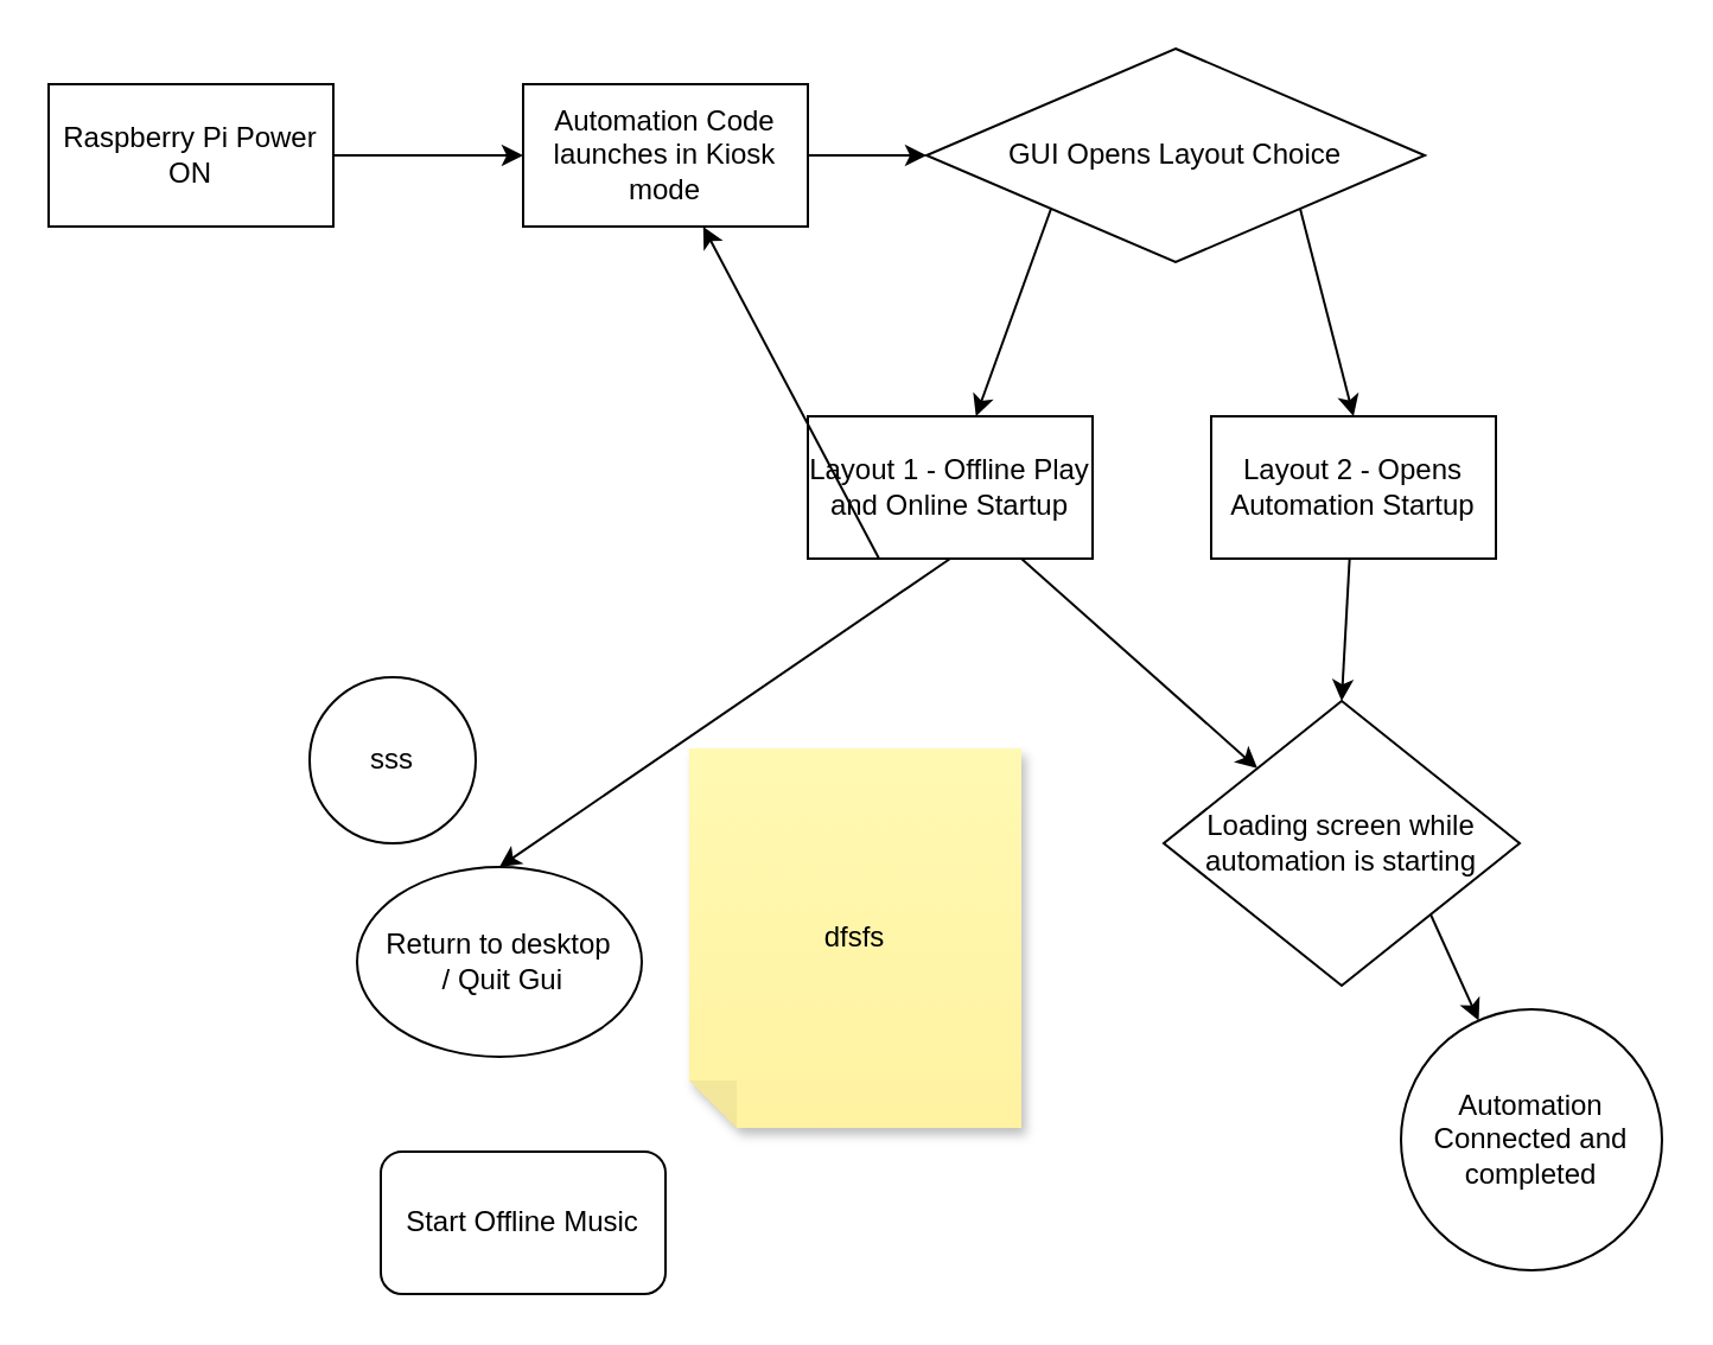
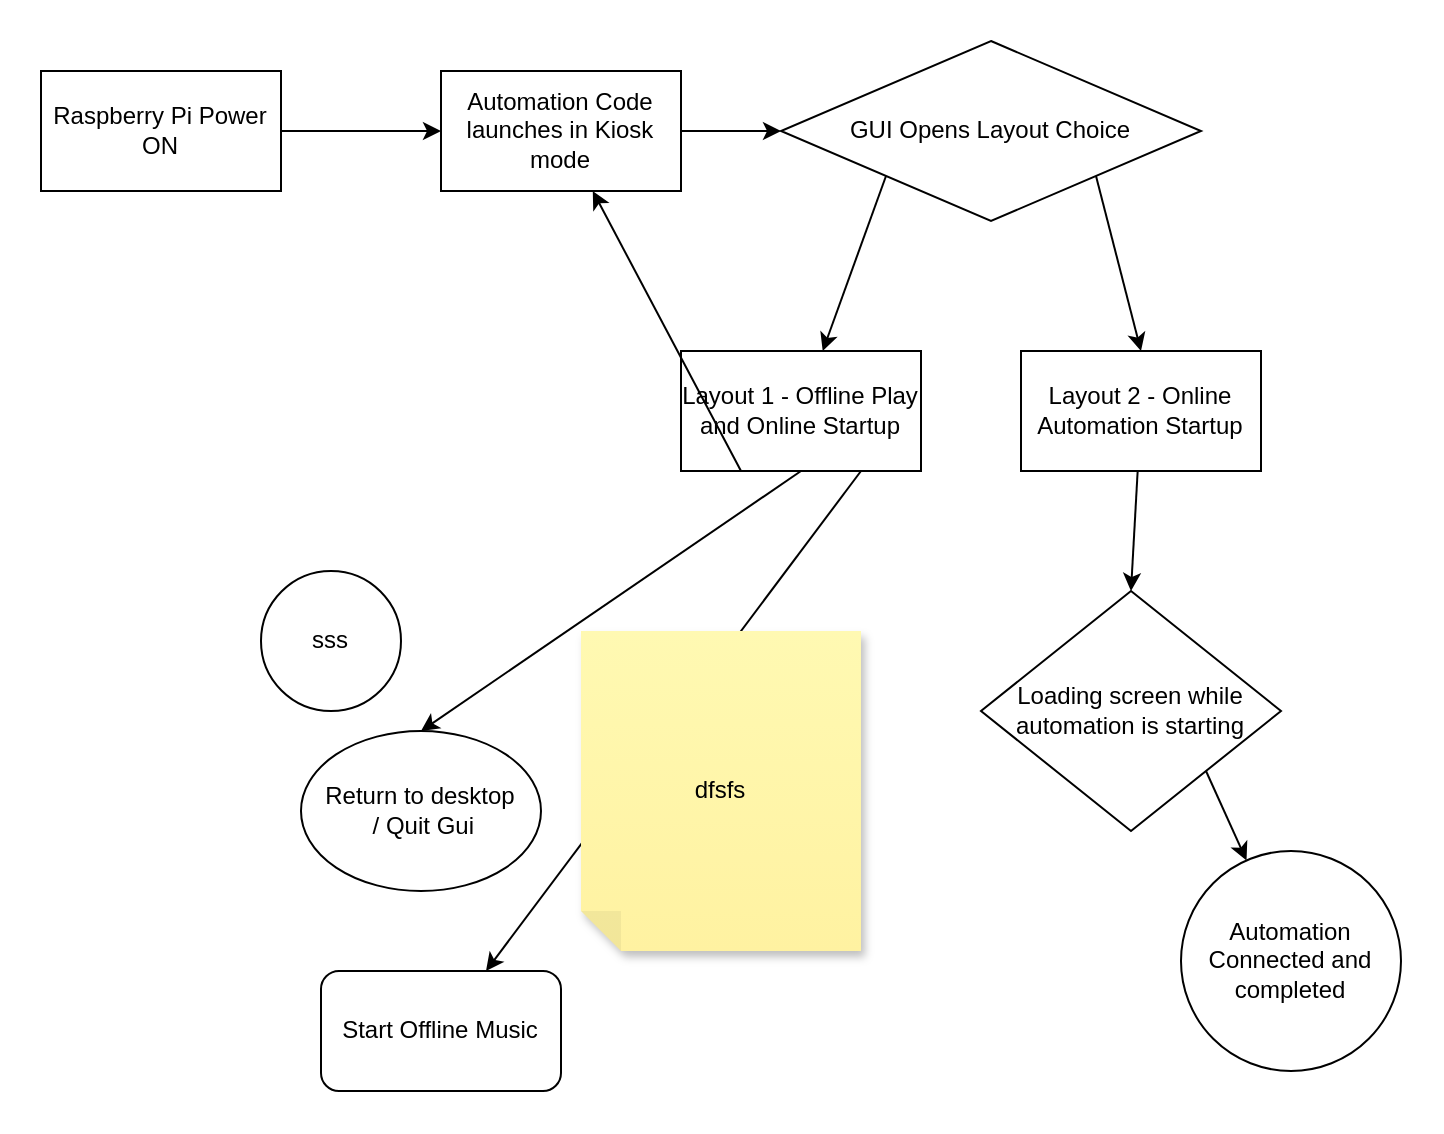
  <mxCell id="0" />
  <mxCell id="1" parent="0" />
  <mxCell id="2" style="edgeStyle=none;html=1;exitX=1;exitY=0.5;exitDx=0;exitDy=0;entryX=0;entryY=0.5;entryDx=0;entryDy=0;" parent="1" source="3" target="4" edge="1"><mxGeometry relative="1" as="geometry" /></mxCell>
  <mxCell id="3" value="Raspberry Pi Power ON" style="whiteSpace=wrap;html=1;" parent="1" vertex="1"><mxGeometry x="20" y="35" width="120" height="60" as="geometry" /></mxCell>
  <mxCell id="4" value="Automation Code launches in Kiosk mode" style="whiteSpace=wrap;html=1;" parent="1" vertex="1"><mxGeometry x="220" y="35" width="120" height="60" as="geometry" /></mxCell>
  <mxCell id="5" style="edgeStyle=none;html=1;exitX=1;exitY=0.5;exitDx=0;exitDy=0;entryX=0;entryY=0.5;entryDx=0;entryDy=0;" parent="1" source="4" target="20" edge="1"><mxGeometry relative="1" as="geometry"><mxPoint x="340" y="65" as="sourcePoint" /><mxPoint x="420" y="65" as="targetPoint" /></mxGeometry></mxCell>
  <mxCell id="6" value="" style="edgeStyle=none;html=1;exitX=0;exitY=1;exitDx=0;exitDy=0;" parent="1" source="20" target="9" edge="1"><mxGeometry relative="1" as="geometry"><mxPoint x="462.857" y="95" as="sourcePoint" /></mxGeometry></mxCell>
  <mxCell id="7" style="edgeStyle=none;html=1;exitX=1;exitY=1;exitDx=0;exitDy=0;entryX=0.5;entryY=0;entryDx=0;entryDy=0;" parent="1" source="20" target="11" edge="1"><mxGeometry relative="1" as="geometry"><mxPoint x="510" y="95" as="sourcePoint" /></mxGeometry></mxCell>
- <mxCell id="8" style="edgeStyle=none;html=1;exitX=0.75;exitY=1;exitDx=0;exitDy=0;" edge="1" parent="1" source="9" target="19"><mxGeometry relative="1" as="geometry" /></mxCell>
+ <mxCell id="8" style="edgeStyle=none;html=1;exitX=0.75;exitY=1;exitDx=0;exitDy=0;" edge="1" parent="1" source="9" target="14"><mxGeometry relative="1" as="geometry" /></mxCell>
  <mxCell id="9" value="Layout 1 - Offline Play and Online Startup" style="whiteSpace=wrap;html=1;" parent="1" vertex="1"><mxGeometry x="340" y="175" width="120" height="60" as="geometry" /></mxCell>
  <mxCell id="10" value="" style="edgeStyle=none;html=1;entryX=0.5;entryY=0;entryDx=0;entryDy=0;" edge="1" parent="1" source="11" target="19"><mxGeometry relative="1" as="geometry"><mxPoint x="570" y="305" as="targetPoint" /></mxGeometry></mxCell>
- <mxCell id="11" value="Layout 2 - Opens Automation Startup" style="whiteSpace=wrap;html=1;" parent="1" vertex="1"><mxGeometry x="510" y="175" width="120" height="60" as="geometry" /></mxCell>
+ <mxCell id="11" value="Layout 2 - Online Automation Startup" style="whiteSpace=wrap;html=1;" parent="1" vertex="1"><mxGeometry x="510" y="175" width="120" height="60" as="geometry" /></mxCell>
  <mxCell id="12" value="" style="edgeStyle=none;html=1;exitX=0.25;exitY=1;exitDx=0;exitDy=0;" parent="1" source="9" target="4" edge="1"><mxGeometry relative="1" as="geometry" /></mxCell>
  <mxCell id="13" style="edgeStyle=none;html=1;exitX=0.5;exitY=1;exitDx=0;exitDy=0;entryX=0.5;entryY=0;entryDx=0;entryDy=0;" edge="1" parent="1" source="9" target="18"><mxGeometry relative="1" as="geometry" /></mxCell>
  <mxCell id="14" value="Start Offline Music" style="whiteSpace=wrap;html=1;rounded=1;" parent="1" vertex="1"><mxGeometry x="160" y="485" width="120" height="60" as="geometry" /></mxCell>
  <mxCell id="15" value="" style="edgeStyle=none;curved=1;html=1;strokeColor=default;exitX=1;exitY=1;exitDx=0;exitDy=0;" edge="1" parent="1" source="19" target="16"><mxGeometry relative="1" as="geometry"><mxPoint x="585.517" y="365" as="sourcePoint" /></mxGeometry></mxCell>
  <mxCell id="16" value="Automation Connected and completed" style="ellipse;whiteSpace=wrap;html=1;" vertex="1" parent="1"><mxGeometry x="590" y="425" width="110" height="110" as="geometry" /></mxCell>
  <mxCell id="17" value="sss" style="ellipse;whiteSpace=wrap;html=1;aspect=fixed;rounded=0;" vertex="1" parent="1"><mxGeometry x="130" y="285" width="70" height="70" as="geometry" /></mxCell>
  <mxCell id="18" value="Return to desktop&lt;br&gt;&amp;nbsp;/ Quit Gui" style="ellipse;whiteSpace=wrap;html=1;rounded=0;" vertex="1" parent="1"><mxGeometry x="150" y="365" width="120" height="80" as="geometry" /></mxCell>
  <mxCell id="19" value="Loading screen while automation is starting" style="rhombus;whiteSpace=wrap;html=1;rounded=0;" vertex="1" parent="1"><mxGeometry x="490" y="295" width="150" height="120" as="geometry" /></mxCell>
  <mxCell id="20" value="GUI Opens Layout Choice" style="rhombus;whiteSpace=wrap;html=1;rounded=0;" vertex="1" parent="1"><mxGeometry x="390" y="20" width="210" height="90" as="geometry" /></mxCell>
  <mxCell id="21" value="dfsfs" style="shape=note;whiteSpace=wrap;html=1;backgroundOutline=1;fontColor=#000000;darkOpacity=0.05;fillColor=#FFF9B2;strokeColor=none;fillStyle=solid;direction=west;gradientDirection=north;gradientColor=#FFF2A1;shadow=1;size=20;pointerEvents=1;rounded=0;" vertex="1" parent="1"><mxGeometry x="290" y="315" width="140" height="160" as="geometry" /></mxCell>
